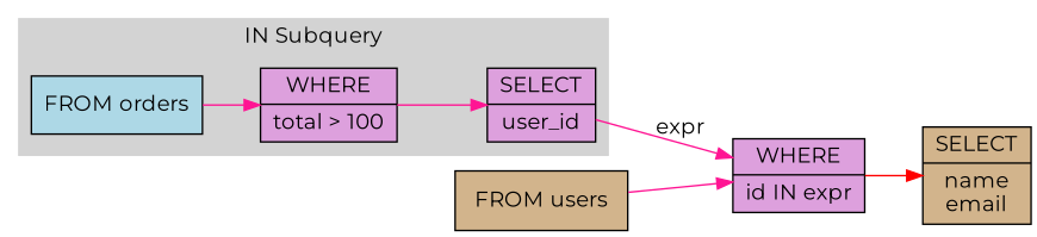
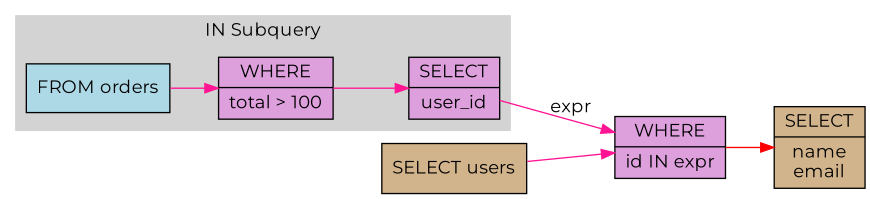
  digraph {
    rankdir=LR
    fontname=Montserrat
    node [fillcolor=plum shape=record style=filled fontname=Montserrat]
    edge [color=deeppink fontname=Montserrat]
    n1 [fillcolor=lightblue label="FROM orders"]
    n2 [label="WHERE|total \> 100"]
    n3 [label="SELECT|user_id"]
-   n4 [fillcolor=tan label="FROM users"]
+   n4 [fillcolor=tan label="SELECT users"]
    n5 [label="WHERE|id IN expr"]
    n6 [fillcolor=tan label="SELECT|name\nemail"]
    subgraph cluster_1 {
      color=lightgrey
      label="IN Subquery"
      style=filled
      n1
      n2
      n3
    }
    n1 -> n2
    n2 -> n3
    n3 -> n5 [label=expr]
    n4 -> n5
    n5 -> n6 [color=red]
  }
